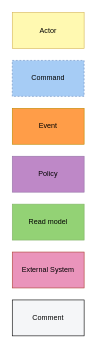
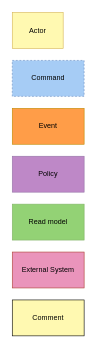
  <mxCell id="0" />
  <mxCell id="1" parent="0" />
- <mxCell id="2" value="Actor" style="rounded=0;whiteSpace=wrap;html=1;fillColor=#fff9b1;fillStyle=auto;strokeColor=#d6b656;" vertex="1" parent="1"><mxGeometry y="20" width="120" height="60" as="geometry" x="20" /></mxCell>
+ <mxCell id="2" value="Actor" style="rounded=0;whiteSpace=wrap;html=1;fillColor=#fff9b1;fillStyle=auto;strokeColor=#d6b656;" vertex="1" parent="1"><mxGeometry x="20" y="20" width="85" height="60" as="geometry" /></mxCell>
  <mxCell id="3" value="Command" style="rounded=0;whiteSpace=wrap;html=1;fillColor=#a6ccf5;strokeColor=#6c8ebf;dashed=1;" vertex="1" parent="1"><mxGeometry y="100" width="120" height="60" as="geometry" x="20" /></mxCell>
  <mxCell id="4" value="Event" style="rounded=0;whiteSpace=wrap;html=1;fillColor=#ff9d48;strokeColor=#BF8A00;" vertex="1" parent="1"><mxGeometry y="180" width="120" height="60" as="geometry" x="20" /></mxCell>
  <mxCell id="5" value="Policy" style="rounded=0;whiteSpace=wrap;html=1;fillColor=#be88c7;strokeColor=#9673a6;" vertex="1" parent="1"><mxGeometry y="260" width="120" height="60" as="geometry" x="20" /></mxCell>
  <mxCell id="6" value="Read model" style="rounded=0;whiteSpace=wrap;html=1;fillColor=#93d275;strokeColor=#82b366;" vertex="1" parent="1"><mxGeometry y="340" width="120" height="60" as="geometry" x="20" /></mxCell>
  <mxCell id="7" value="External System" style="rounded=0;whiteSpace=wrap;html=1;fillColor=#ea94bb;strokeColor=#ae4132;" vertex="1" parent="1"><mxGeometry y="420" width="120" height="60" as="geometry" x="20" /></mxCell>
- <mxCell id="8" value="Comment" style="rounded=0;whiteSpace=wrap;html=1;fillColor=#f5f6f8;" vertex="1" parent="1"><mxGeometry y="500" width="120" height="60" as="geometry" x="20" /></mxCell>
+ <mxCell id="8" value="Comment" style="rounded=0;whiteSpace=wrap;html=1;fillColor=#fff9b1;" vertex="1" parent="1"><mxGeometry y="500" width="120" height="60" as="geometry" x="20" /></mxCell>
